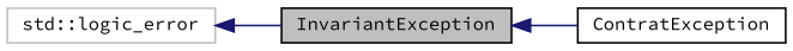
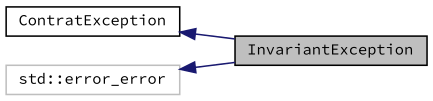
  digraph {
    fontname="Source Code Pro"
    rankdir=LR
    node [color=black fillcolor=white fontname="Source Code Pro" fontsize=10 shape=record style=filled]
    edge [color=midnightblue dir=back fontname="Source Code Pro" fontsize=10 labelfontname=Helvetica labelfontsize=10 style=solid]
    n1 [fillcolor=grey75 fontcolor=black height=0.2 label=InvariantException width=0.4]
    n2 [height=0.2 label=ContratException width=0.4]
-   n3 [color=grey75 height=0.2 label="std::logic_error" width=0.4]
-   n1 -> n2
+   n3 [color=grey75 height=0.2 label="std::error_error" width=0.4]
+   n2 -> n1
    n3 -> n1
  }
